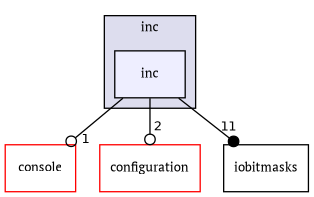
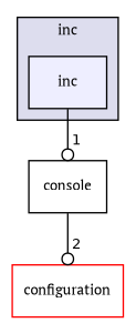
  digraph {
    compound=true
    fontname="PT Serif"
    node [fillcolor=white fontname="PT Serif" fontsize=10 shape=box style=filled]
    edge [arrowhead=odot fontname="PT Serif" labeldistance=1.5 labelfontname=Helvetica labelfontsize=10]
    n1 [fillcolor="#eeeeff" label=inc pencolor=black]
-   n2 [color=red label=console]
+   n2 [color=black label=console]
    n3 [color=red label=configuration]
-   n4 [label=iobitmasks fillcolor="" style=""]
    subgraph cluster_1 {
      bgcolor="#ddddee"
      fontsize=10
      label=inc
      pencolor=black
      n1
    }
    n1 -> n2 [headlabel=1]
-   n1 -> n3 [headlabel=2]
-   n1 -> n4 [arrowhead=dot headlabel=11]
+   n2 -> n3 [headlabel=2]
  }
